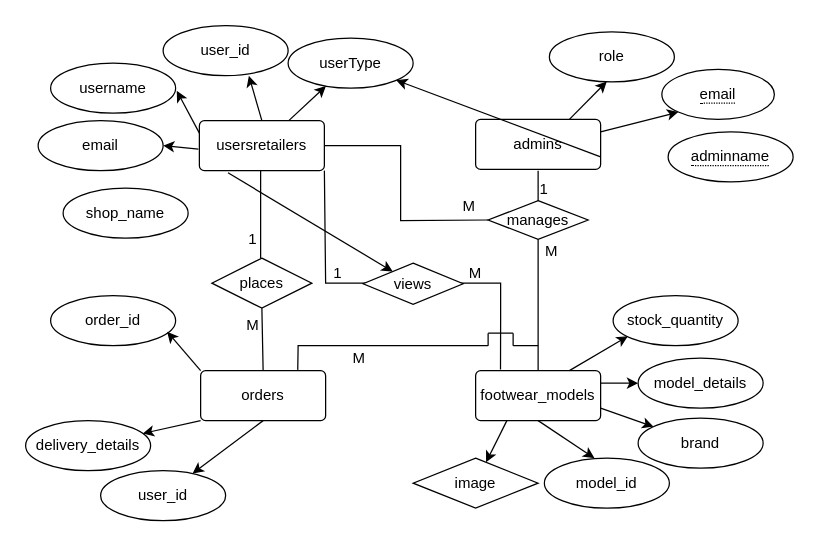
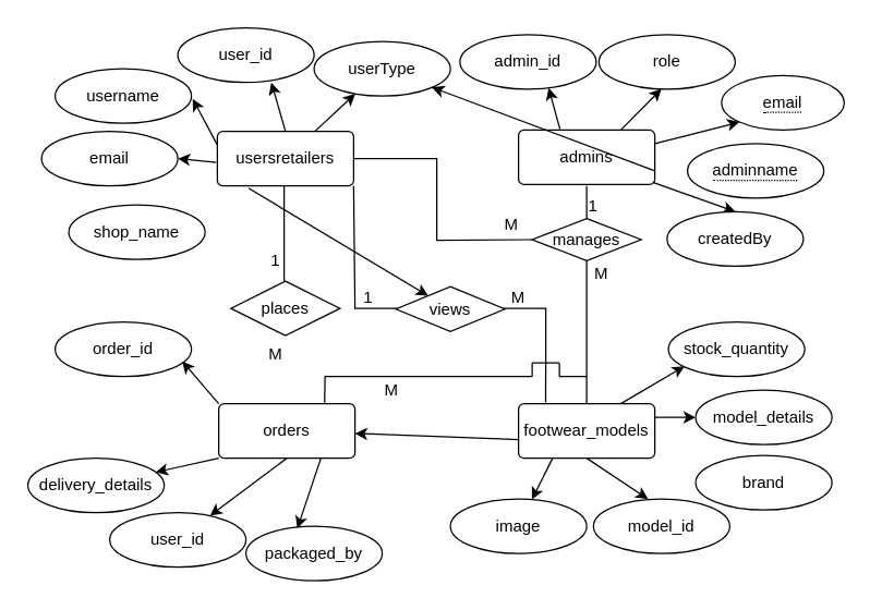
  <mxCell id="0" />
  <mxCell id="1" parent="0" />
  <mxCell id="2" style="rounded=0;orthogonalLoop=1;jettySize=auto;html=1;exitX=1;exitY=0.25;exitDx=0;exitDy=0;entryX=0;entryY=1;entryDx=0;entryDy=0;" parent="1" source="4" target="9" edge="1"><mxGeometry relative="1" as="geometry" /></mxCell>
+ <mxCell id="3" style="rounded=0;orthogonalLoop=1;jettySize=auto;html=1;exitX=0.985;exitY=0.959;exitDx=0;exitDy=0;entryX=0.5;entryY=0;entryDx=0;entryDy=0;exitPerimeter=0;" parent="1" source="4" target="6" edge="1"><mxGeometry relative="1" as="geometry" /></mxCell>
  <mxCell id="4" value="admins" style="rounded=1;arcSize=10;whiteSpace=wrap;html=1;align=center;" parent="1" vertex="1"><mxGeometry x="380" y="95" width="100" height="40" as="geometry" /></mxCell>
+ <mxCell id="5" value="admin_id" style="ellipse;whiteSpace=wrap;html=1;align=center;" parent="1" vertex="1"><mxGeometry x="337" y="25" width="100" height="40" as="geometry" /></mxCell>
+ <mxCell id="6" value="createdBy" style="ellipse;whiteSpace=wrap;html=1;align=center;" parent="1" vertex="1"><mxGeometry x="489" y="155" width="100" height="40" as="geometry" /></mxCell>
  <mxCell id="7" value="role" style="ellipse;whiteSpace=wrap;html=1;align=center;" parent="1" vertex="1"><mxGeometry x="439" y="25" width="100" height="40" as="geometry" /></mxCell>
- <mxCell id="8" value="&lt;span style=&quot;border-bottom: 1px dotted&quot;&gt;adminname&lt;/span&gt;" style="ellipse;whiteSpace=wrap;html=1;align=center;strokeColor=default;" parent="1" vertex="1"><mxGeometry x="534" y="105" width="100" height="40" as="geometry" /></mxCell>
+ <mxCell id="8" value="&lt;span style=&quot;border-bottom: 1px dotted&quot;&gt;adminname&lt;/span&gt;" style="ellipse;whiteSpace=wrap;html=1;align=center;strokeColor=default;" parent="1" vertex="1"><mxGeometry x="504" y="105" width="100" height="40" as="geometry" /></mxCell>
  <mxCell id="9" value="&lt;span style=&quot;border-bottom: 1px dotted&quot;&gt;email&lt;/span&gt;" style="ellipse;whiteSpace=wrap;html=1;align=center;fontStyle=0" parent="1" vertex="1"><mxGeometry x="529" y="55" width="90" height="40" as="geometry" /></mxCell>
  <mxCell id="10" style="edgeStyle=orthogonalEdgeStyle;rounded=0;orthogonalLoop=1;jettySize=auto;html=1;exitX=0.5;exitY=1;exitDx=0;exitDy=0;" parent="1" source="8" target="8" edge="1"><mxGeometry relative="1" as="geometry" /></mxCell>
  <mxCell id="11" style="rounded=0;orthogonalLoop=1;jettySize=auto;html=1;exitX=0.229;exitY=1.044;exitDx=0;exitDy=0;exitPerimeter=0;" parent="1" source="14" target="49" edge="1"><mxGeometry relative="1" as="geometry"><mxPoint x="150" y="216" as="sourcePoint" /></mxGeometry></mxCell>
  <mxCell id="12" style="rounded=0;orthogonalLoop=1;jettySize=auto;html=1;" parent="1" source="14" target="17" edge="1"><mxGeometry relative="1" as="geometry"><mxPoint x="201" y="207" as="sourcePoint" /><mxPoint x="206" y="236" as="targetPoint" /></mxGeometry></mxCell>
  <mxCell id="13" style="rounded=0;orthogonalLoop=1;jettySize=auto;html=1;exitX=0.5;exitY=0;exitDx=0;exitDy=0;entryX=0.686;entryY=1.002;entryDx=0;entryDy=0;entryPerimeter=0;" parent="1" source="14" target="16" edge="1"><mxGeometry relative="1" as="geometry" /></mxCell>
  <mxCell id="14" value="usersretailers" style="rounded=1;arcSize=10;whiteSpace=wrap;html=1;align=center;" parent="1" vertex="1"><mxGeometry x="159" y="96" width="100" height="40" as="geometry" /></mxCell>
  <mxCell id="15" value="username" style="ellipse;whiteSpace=wrap;html=1;align=center;" parent="1" vertex="1"><mxGeometry x="40" y="50" width="100" height="40" as="geometry" /></mxCell>
  <mxCell id="16" value="user_id" style="ellipse;whiteSpace=wrap;html=1;align=center;" parent="1" vertex="1"><mxGeometry x="130" y="20" width="100" height="40" as="geometry" /></mxCell>
  <mxCell id="17" value="userType" style="ellipse;whiteSpace=wrap;html=1;align=center;" parent="1" vertex="1"><mxGeometry x="230" y="30" width="100" height="40" as="geometry" /></mxCell>
  <mxCell id="18" value="shop_name" style="ellipse;whiteSpace=wrap;html=1;align=center;" parent="1" vertex="1"><mxGeometry x="50" y="150" width="100" height="40" as="geometry" /></mxCell>
  <mxCell id="19" value="email" style="ellipse;whiteSpace=wrap;html=1;align=center;" parent="1" vertex="1"><mxGeometry x="30" y="96" width="100" height="40" as="geometry" /></mxCell>
  <mxCell id="20" style="rounded=0;orthogonalLoop=1;jettySize=auto;html=1;exitX=1;exitY=0.75;exitDx=0;exitDy=0;" parent="1" source="4" target="17" edge="1"><mxGeometry relative="1" as="geometry" /></mxCell>
+ <mxCell id="21" style="rounded=0;orthogonalLoop=1;jettySize=auto;html=1;exitX=0.304;exitY=-0.016;exitDx=0;exitDy=0;entryX=0.651;entryY=0.976;entryDx=0;entryDy=0;entryPerimeter=0;exitPerimeter=0;" parent="1" source="4" target="5" edge="1"><mxGeometry relative="1" as="geometry" /></mxCell>
  <mxCell id="22" style="rounded=0;orthogonalLoop=1;jettySize=auto;html=1;exitX=0;exitY=0.25;exitDx=0;exitDy=0;entryX=1.009;entryY=0.553;entryDx=0;entryDy=0;entryPerimeter=0;" parent="1" source="14" target="15" edge="1"><mxGeometry relative="1" as="geometry"><mxPoint x="103.7" y="170.4" as="targetPoint" /></mxGeometry></mxCell>
  <mxCell id="23" style="rounded=0;orthogonalLoop=1;jettySize=auto;html=1;exitX=-0.008;exitY=0.57;exitDx=0;exitDy=0;entryX=1;entryY=0.5;entryDx=0;entryDy=0;exitPerimeter=0;" parent="1" source="14" target="19" edge="1"><mxGeometry relative="1" as="geometry" /></mxCell>
  <mxCell id="24" style="rounded=0;orthogonalLoop=1;jettySize=auto;html=1;exitX=0.5;exitY=1;exitDx=0;exitDy=0;" parent="1" source="25" target="28" edge="1"><mxGeometry relative="1" as="geometry" /></mxCell>
  <mxCell id="25" value="orders" style="rounded=1;arcSize=10;whiteSpace=wrap;html=1;align=center;" parent="1" vertex="1"><mxGeometry x="160" y="296" width="100" height="40" as="geometry" /></mxCell>
  <mxCell id="26" value="delivery_details" style="ellipse;whiteSpace=wrap;html=1;align=center;" parent="1" vertex="1"><mxGeometry x="20" y="336" width="100" height="40" as="geometry" /></mxCell>
+ <mxCell id="27" value="packaged_by" style="ellipse;whiteSpace=wrap;html=1;align=center;" parent="1" vertex="1"><mxGeometry x="180" y="386" width="100" height="40" as="geometry" /></mxCell>
  <mxCell id="28" value="user_id" style="ellipse;whiteSpace=wrap;html=1;align=center;" parent="1" vertex="1"><mxGeometry x="80" y="376" width="100" height="40" as="geometry" /></mxCell>
  <mxCell id="29" value="order_id" style="ellipse;whiteSpace=wrap;html=1;align=center;" parent="1" vertex="1"><mxGeometry x="40" y="236" width="100" height="40" as="geometry" /></mxCell>
  <mxCell id="30" style="rounded=0;orthogonalLoop=1;jettySize=auto;html=1;exitX=0;exitY=0;exitDx=0;exitDy=0;entryX=0.932;entryY=0.721;entryDx=0;entryDy=0;entryPerimeter=0;" parent="1" source="25" target="29" edge="1"><mxGeometry relative="1" as="geometry" /></mxCell>
+ <mxCell id="31" style="rounded=0;orthogonalLoop=1;jettySize=auto;html=1;exitX=0.75;exitY=1;exitDx=0;exitDy=0;entryX=0.377;entryY=0.04;entryDx=0;entryDy=0;entryPerimeter=0;" parent="1" source="25" target="27" edge="1"><mxGeometry relative="1" as="geometry" /></mxCell>
  <mxCell id="32" style="rounded=0;orthogonalLoop=1;jettySize=auto;html=1;exitX=0;exitY=1;exitDx=0;exitDy=0;" parent="1" source="25" target="26" edge="1"><mxGeometry relative="1" as="geometry" /></mxCell>
  <mxCell id="33" style="rounded=0;orthogonalLoop=1;jettySize=auto;html=1;exitX=1;exitY=0.25;exitDx=0;exitDy=0;entryX=0;entryY=0.5;entryDx=0;entryDy=0;" parent="1" source="36" target="39" edge="1"><mxGeometry relative="1" as="geometry" /></mxCell>
  <mxCell id="34" style="rounded=0;orthogonalLoop=1;jettySize=auto;html=1;exitX=0.25;exitY=1;exitDx=0;exitDy=0;" edge="1" parent="1" source="36" target="37"><mxGeometry relative="1" as="geometry" /></mxCell>
- <mxCell id="35" style="rounded=0;orthogonalLoop=1;jettySize=auto;html=1;exitX=1;exitY=0.75;exitDx=0;exitDy=0;" edge="1" parent="1" source="36" target="40"><mxGeometry relative="1" as="geometry" /></mxCell>
+ <mxCell id="35" style="rounded=0;orthogonalLoop=1;jettySize=auto;html=1;exitX=1;exitY=0.75;exitDx=0;exitDy=0;" edge="1" parent="1" source="36" target="25"><mxGeometry relative="1" as="geometry" /></mxCell>
  <mxCell id="36" value="footwear_models" style="rounded=1;arcSize=10;whiteSpace=wrap;html=1;align=center;" parent="1" vertex="1"><mxGeometry x="380" y="296" width="100" height="40" as="geometry" /></mxCell>
- <mxCell id="37" value="image" style="rhombus;whiteSpace=wrap;html=1;align=center;" parent="1" vertex="1"><mxGeometry x="330" y="366" width="100" height="40" as="geometry" /></mxCell>
+ <mxCell id="37" value="image" style="ellipse;whiteSpace=wrap;html=1;align=center;" parent="1" vertex="1"><mxGeometry x="330" y="366" width="100" height="40" as="geometry" /></mxCell>
  <mxCell id="38" value="stock_quantity" style="ellipse;whiteSpace=wrap;html=1;align=center;" parent="1" vertex="1"><mxGeometry x="490" y="236" width="100" height="40" as="geometry" /></mxCell>
  <mxCell id="39" value="model_details" style="ellipse;whiteSpace=wrap;html=1;align=center;" parent="1" vertex="1"><mxGeometry x="510" y="286" width="100" height="40" as="geometry" /></mxCell>
  <mxCell id="40" value="brand" style="ellipse;whiteSpace=wrap;html=1;align=center;" parent="1" vertex="1"><mxGeometry x="510" y="334" width="100" height="40" as="geometry" /></mxCell>
  <mxCell id="41" value="model_id" style="ellipse;whiteSpace=wrap;html=1;align=center;" parent="1" vertex="1"><mxGeometry x="435" y="366" width="100" height="40" as="geometry" /></mxCell>
  <mxCell id="42" style="rounded=0;orthogonalLoop=1;jettySize=auto;html=1;exitX=0.75;exitY=0;exitDx=0;exitDy=0;entryX=0.118;entryY=0.813;entryDx=0;entryDy=0;entryPerimeter=0;" parent="1" source="36" target="38" edge="1"><mxGeometry relative="1" as="geometry" /></mxCell>
  <mxCell id="43" style="rounded=0;orthogonalLoop=1;jettySize=auto;html=1;exitX=0.5;exitY=1;exitDx=0;exitDy=0;entryX=0.4;entryY=0;entryDx=0;entryDy=0;entryPerimeter=0;" parent="1" source="36" target="41" edge="1"><mxGeometry relative="1" as="geometry"><Array as="points" /></mxGeometry></mxCell>
  <mxCell id="44" style="rounded=0;orthogonalLoop=1;jettySize=auto;html=1;exitX=0.75;exitY=0;exitDx=0;exitDy=0;entryX=0.459;entryY=0.994;entryDx=0;entryDy=0;entryPerimeter=0;" edge="1" parent="1" source="4" target="7"><mxGeometry relative="1" as="geometry" /></mxCell>
  <mxCell id="45" value="" style="endArrow=none;html=1;rounded=0;entryX=0.5;entryY=1;entryDx=0;entryDy=0;exitX=0.5;exitY=0;exitDx=0;exitDy=0;" edge="1" parent="1"><mxGeometry width="50" height="50" relative="1" as="geometry"><mxPoint x="208" y="206" as="sourcePoint" /><mxPoint x="208" y="136" as="targetPoint" /></mxGeometry></mxCell>
- <mxCell id="46" value="" style="endArrow=none;html=1;rounded=0;entryX=0.5;entryY=1;entryDx=0;entryDy=0;exitX=0.5;exitY=0;exitDx=0;exitDy=0;" edge="1" parent="1" source="25" target="47"><mxGeometry width="50" height="50" relative="1" as="geometry"><mxPoint x="210" y="296" as="sourcePoint" /><mxPoint x="209" y="136" as="targetPoint" /></mxGeometry></mxCell>
  <mxCell id="47" value="places" style="rhombus;whiteSpace=wrap;html=1;" vertex="1" parent="1"><mxGeometry x="169" y="206" width="80" height="40" as="geometry" /></mxCell>
  <mxCell id="48" value="" style="endArrow=none;html=1;rounded=0;entryX=1;entryY=1;entryDx=0;entryDy=0;exitX=0.199;exitY=-0.021;exitDx=0;exitDy=0;exitPerimeter=0;" edge="1" parent="1" source="36" target="14"><mxGeometry width="50" height="50" relative="1" as="geometry"><mxPoint x="320" y="246" as="sourcePoint" /><mxPoint x="370" y="196" as="targetPoint" /><Array as="points"><mxPoint x="400" y="256" /><mxPoint x="400" y="226" /><mxPoint x="260" y="226" /></Array></mxGeometry></mxCell>
  <mxCell id="49" value="views" style="rhombus;whiteSpace=wrap;html=1;" vertex="1" parent="1"><mxGeometry x="290" y="210" width="80" height="33" as="geometry" /></mxCell>
  <mxCell id="50" value="" style="endArrow=none;html=1;rounded=0;exitX=0.5;exitY=0;exitDx=0;exitDy=0;" edge="1" parent="1" source="36"><mxGeometry width="50" height="50" relative="1" as="geometry"><mxPoint x="290" y="236" as="sourcePoint" /><mxPoint x="430" y="136" as="targetPoint" /></mxGeometry></mxCell>
  <mxCell id="51" value="manages" style="rhombus;whiteSpace=wrap;html=1;" vertex="1" parent="1"><mxGeometry x="390" y="160" width="80" height="31" as="geometry" /></mxCell>
  <mxCell id="52" value="" style="endArrow=none;html=1;rounded=0;exitX=0;exitY=0.5;exitDx=0;exitDy=0;entryX=1;entryY=0.5;entryDx=0;entryDy=0;" edge="1" parent="1" source="51" target="14"><mxGeometry width="50" height="50" relative="1" as="geometry"><mxPoint x="350" y="276" as="sourcePoint" /><mxPoint x="350" y="116" as="targetPoint" /><Array as="points"><mxPoint x="320" y="176" /><mxPoint x="320" y="116" /></Array></mxGeometry></mxCell>
  <mxCell id="53" value="" style="endArrow=none;html=1;rounded=0;" edge="1" parent="1"><mxGeometry width="50" height="50" relative="1" as="geometry"><mxPoint x="410" y="276" as="sourcePoint" /><mxPoint x="430" y="276" as="targetPoint" /></mxGeometry></mxCell>
  <mxCell id="54" value="" style="endArrow=none;html=1;rounded=0;exitX=0.797;exitY=-0.015;exitDx=0;exitDy=0;exitPerimeter=0;" edge="1" parent="1"><mxGeometry width="50" height="50" relative="1" as="geometry"><mxPoint x="237.7" y="295.4" as="sourcePoint" /><mxPoint x="390" y="276" as="targetPoint" /><Array as="points"><mxPoint x="238" y="276" /></Array></mxGeometry></mxCell>
  <mxCell id="55" value="" style="endArrow=none;html=1;rounded=0;" edge="1" parent="1"><mxGeometry width="50" height="50" relative="1" as="geometry"><mxPoint x="390" y="266" as="sourcePoint" /><mxPoint x="410" y="266" as="targetPoint" /></mxGeometry></mxCell>
  <mxCell id="56" value="" style="endArrow=none;html=1;rounded=0;" edge="1" parent="1"><mxGeometry width="50" height="50" relative="1" as="geometry"><mxPoint x="410" y="276" as="sourcePoint" /><mxPoint x="410" y="266" as="targetPoint" /></mxGeometry></mxCell>
  <mxCell id="57" value="" style="endArrow=none;html=1;rounded=0;" edge="1" parent="1"><mxGeometry width="50" height="50" relative="1" as="geometry"><mxPoint x="390" y="276" as="sourcePoint" /><mxPoint x="390" y="266" as="targetPoint" /></mxGeometry></mxCell>
  <mxCell id="58" value="1" style="text;strokeColor=none;align=center;fillColor=none;html=1;verticalAlign=middle;whiteSpace=wrap;rounded=0;" vertex="1" parent="1"><mxGeometry x="172" y="176" width="60" height="30" as="geometry" /></mxCell>
  <mxCell id="59" value="M" style="text;strokeColor=none;align=center;fillColor=none;html=1;verticalAlign=middle;whiteSpace=wrap;rounded=0;" vertex="1" parent="1"><mxGeometry x="172" y="245" width="60" height="30" as="geometry" /></mxCell>
  <mxCell id="60" value="M" style="text;strokeColor=none;align=center;fillColor=none;html=1;verticalAlign=middle;whiteSpace=wrap;rounded=0;" vertex="1" parent="1"><mxGeometry x="350" y="203" width="60" height="30" as="geometry" /></mxCell>
  <mxCell id="61" value="1" style="text;strokeColor=none;align=center;fillColor=none;html=1;verticalAlign=middle;whiteSpace=wrap;rounded=0;" vertex="1" parent="1"><mxGeometry x="240" y="203" width="60" height="30" as="geometry" /></mxCell>
  <mxCell id="62" value="1" style="text;strokeColor=none;align=center;fillColor=none;html=1;verticalAlign=middle;whiteSpace=wrap;rounded=0;" vertex="1" parent="1"><mxGeometry x="405" y="136" width="60" height="30" as="geometry" /></mxCell>
  <mxCell id="63" value="M" style="text;strokeColor=none;align=center;fillColor=none;html=1;verticalAlign=middle;whiteSpace=wrap;rounded=0;" vertex="1" parent="1"><mxGeometry x="411" y="186" width="60" height="30" as="geometry" /></mxCell>
  <mxCell id="64" value="M" style="text;strokeColor=none;align=center;fillColor=none;html=1;verticalAlign=middle;whiteSpace=wrap;rounded=0;" vertex="1" parent="1"><mxGeometry x="345" y="150" width="60" height="30" as="geometry" /></mxCell>
  <mxCell id="65" value="M" style="text;strokeColor=none;align=center;fillColor=none;html=1;verticalAlign=middle;whiteSpace=wrap;rounded=0;" vertex="1" parent="1"><mxGeometry x="257" y="271" width="60" height="30" as="geometry" /></mxCell>
